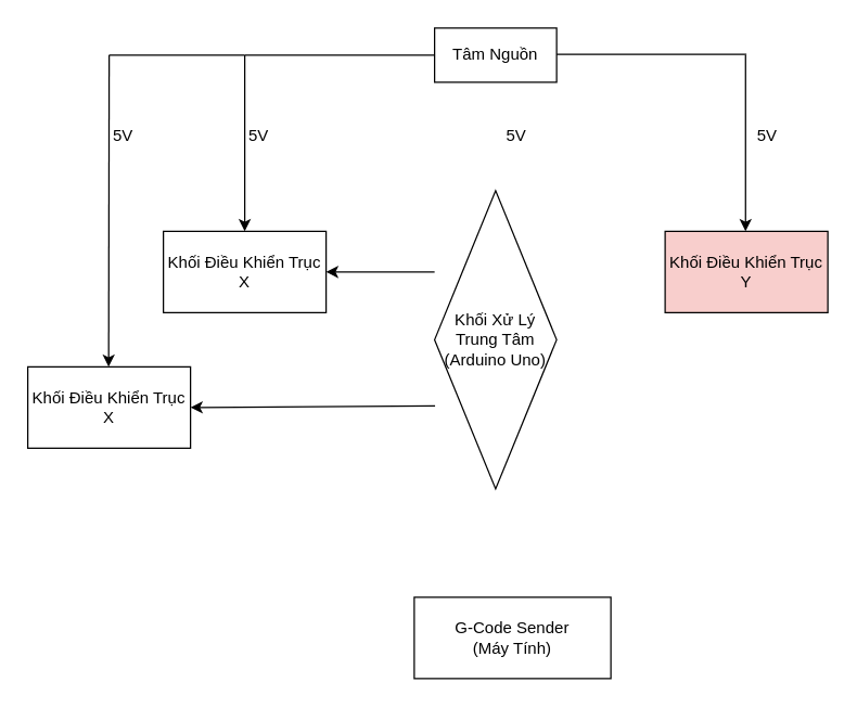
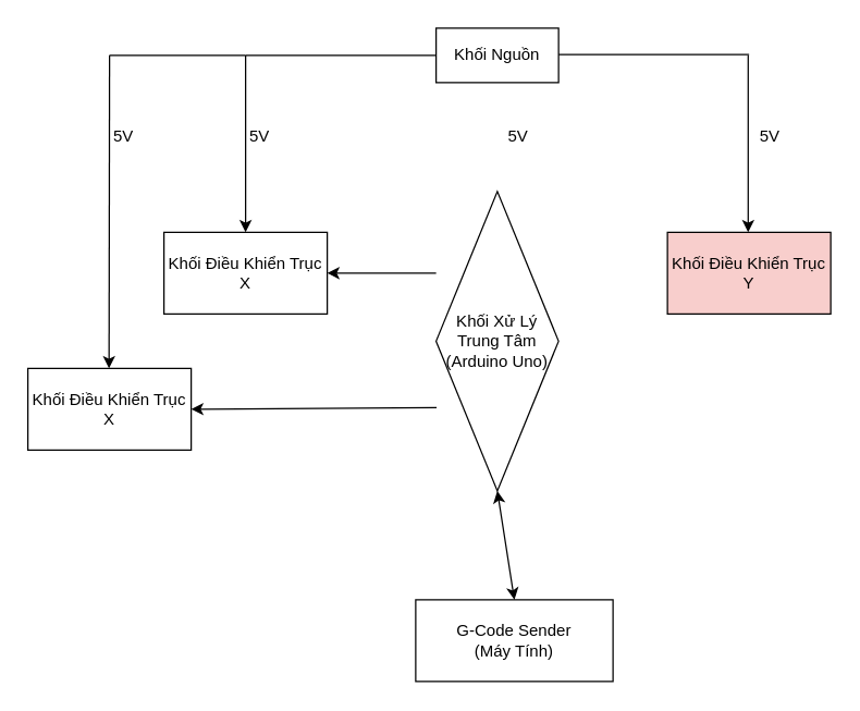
  <mxCell id="0" />
  <mxCell id="1" parent="0" />
- <mxCell id="2" value="Tâm Nguồn" style="rounded=0;whiteSpace=wrap;html=1;" vertex="1" parent="1"><mxGeometry x="320" y="20" width="90" height="40" as="geometry" /></mxCell>
+ <mxCell id="2" value="Khối Nguồn" style="rounded=0;whiteSpace=wrap;html=1;" vertex="1" parent="1"><mxGeometry x="320" y="20" width="90" height="40" as="geometry" /></mxCell>
  <mxCell id="3" value="Khối Xử Lý Trung Tâm&lt;br&gt;(Arduino Uno)" style="rhombus;whiteSpace=wrap;html=1;direction=south;" vertex="1" parent="1"><mxGeometry x="320" y="140" width="90" height="220" as="geometry" /></mxCell>
  <mxCell id="4" value="5V" style="text;html=1;align=center;verticalAlign=middle;resizable=0;points=[];autosize=1;strokeColor=none;fillColor=none;" vertex="1" parent="1"><mxGeometry x="365" y="90" width="30" height="20" as="geometry" /></mxCell>
  <mxCell id="5" value="G-Code Sender&lt;br&gt;(Máy Tính)" style="rounded=0;whiteSpace=wrap;html=1;" vertex="1" parent="1"><mxGeometry x="305" y="440" width="145" height="60" as="geometry" /></mxCell>
+ <mxCell id="6" value="" style="endArrow=classic;startArrow=classic;html=1;rounded=0;exitX=0.5;exitY=0;exitDx=0;exitDy=0;entryX=1;entryY=0.5;entryDx=0;entryDy=0;" edge="1" parent="1" source="5" target="3"><mxGeometry width="50" height="50" relative="1" as="geometry"><mxPoint x="370" y="430" as="sourcePoint" /><mxPoint x="420" y="380" as="targetPoint" /></mxGeometry></mxCell>
  <mxCell id="7" value="Khối Điều Khiển Trục X" style="rounded=0;whiteSpace=wrap;html=1;" vertex="1" parent="1"><mxGeometry x="120" y="170" width="120" height="60" as="geometry" /></mxCell>
  <mxCell id="8" value="" style="endArrow=classic;html=1;rounded=0;exitX=0.273;exitY=1;exitDx=0;exitDy=0;exitPerimeter=0;entryX=1;entryY=0.5;entryDx=0;entryDy=0;" edge="1" parent="1" source="3" target="7"><mxGeometry width="50" height="50" relative="1" as="geometry"><mxPoint x="300" y="260" as="sourcePoint" /><mxPoint x="350" y="210" as="targetPoint" /></mxGeometry></mxCell>
  <mxCell id="9" value="Khối Điều Khiển Trục Y" style="rounded=0;whiteSpace=wrap;html=1;fillColor=#f8cecc;" vertex="1" parent="1"><mxGeometry x="490" y="170" width="120" height="60" as="geometry" /></mxCell>
  <mxCell id="10" value="" style="endArrow=none;html=1;rounded=0;entryX=0;entryY=0.5;entryDx=0;entryDy=0;" edge="1" parent="1" target="2"><mxGeometry width="50" height="50" relative="1" as="geometry"><mxPoint x="180" y="40" as="sourcePoint" /><mxPoint x="380" y="210" as="targetPoint" /></mxGeometry></mxCell>
  <mxCell id="11" value="" style="endArrow=classic;html=1;rounded=0;entryX=0.5;entryY=0;entryDx=0;entryDy=0;" edge="1" parent="1" target="7"><mxGeometry width="50" height="50" relative="1" as="geometry"><mxPoint x="180" y="40" as="sourcePoint" /><mxPoint x="380" y="210" as="targetPoint" /></mxGeometry></mxCell>
  <mxCell id="12" value="5V" style="text;html=1;align=center;verticalAlign=middle;resizable=0;points=[];autosize=1;strokeColor=none;fillColor=none;" vertex="1" parent="1"><mxGeometry x="175" y="90" width="30" height="20" as="geometry" /></mxCell>
  <mxCell id="13" value="" style="endArrow=none;html=1;rounded=0;entryX=0;entryY=0.5;entryDx=0;entryDy=0;" edge="1" parent="1"><mxGeometry width="50" height="50" relative="1" as="geometry"><mxPoint x="410" y="39.33" as="sourcePoint" /><mxPoint x="550" y="39.33" as="targetPoint" /></mxGeometry></mxCell>
  <mxCell id="14" value="" style="endArrow=classic;html=1;rounded=0;entryX=0.5;entryY=0;entryDx=0;entryDy=0;" edge="1" parent="1"><mxGeometry width="50" height="50" relative="1" as="geometry"><mxPoint x="549.33" y="40" as="sourcePoint" /><mxPoint x="549.33" y="170" as="targetPoint" /></mxGeometry></mxCell>
  <mxCell id="15" value="5V" style="text;html=1;align=center;verticalAlign=middle;resizable=0;points=[];autosize=1;strokeColor=none;fillColor=none;" vertex="1" parent="1"><mxGeometry x="550" y="90" width="30" height="20" as="geometry" /></mxCell>
  <mxCell id="16" value="Khối Điều Khiển Trục X" style="rounded=0;whiteSpace=wrap;html=1;" vertex="1" parent="1"><mxGeometry x="20" y="270" width="120" height="60" as="geometry" /></mxCell>
  <mxCell id="17" value="" style="endArrow=classic;html=1;rounded=0;entryX=1;entryY=0.5;entryDx=0;entryDy=0;exitX=0.722;exitY=0.996;exitDx=0;exitDy=0;exitPerimeter=0;" edge="1" parent="1" source="3" target="16"><mxGeometry width="50" height="50" relative="1" as="geometry"><mxPoint x="310" y="300" as="sourcePoint" /><mxPoint x="310" y="300" as="targetPoint" /></mxGeometry></mxCell>
  <mxCell id="18" value="" style="endArrow=none;html=1;rounded=0;" edge="1" parent="1"><mxGeometry width="50" height="50" relative="1" as="geometry"><mxPoint x="80" y="40" as="sourcePoint" /><mxPoint x="180" y="40" as="targetPoint" /></mxGeometry></mxCell>
  <mxCell id="19" value="" style="endArrow=classic;html=1;rounded=0;" edge="1" parent="1"><mxGeometry width="50" height="50" relative="1" as="geometry"><mxPoint x="80" y="40" as="sourcePoint" /><mxPoint x="79.64" y="270" as="targetPoint" /></mxGeometry></mxCell>
  <mxCell id="20" value="5V" style="text;html=1;align=center;verticalAlign=middle;resizable=0;points=[];autosize=1;strokeColor=none;fillColor=none;" vertex="1" parent="1"><mxGeometry x="75" y="90" width="30" height="20" as="geometry" /></mxCell>
